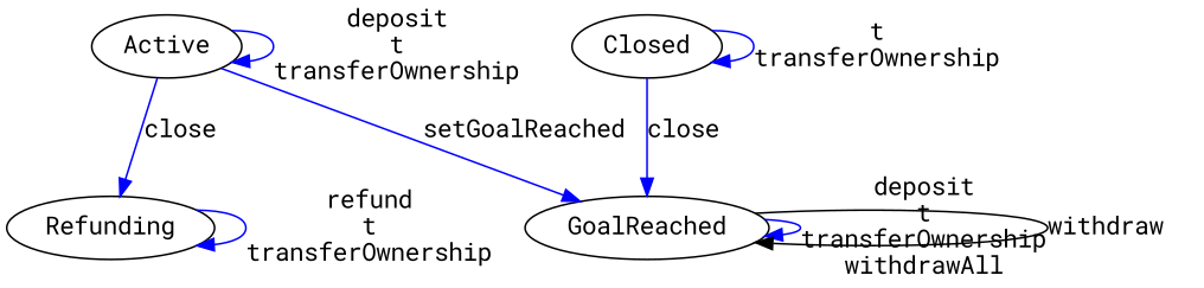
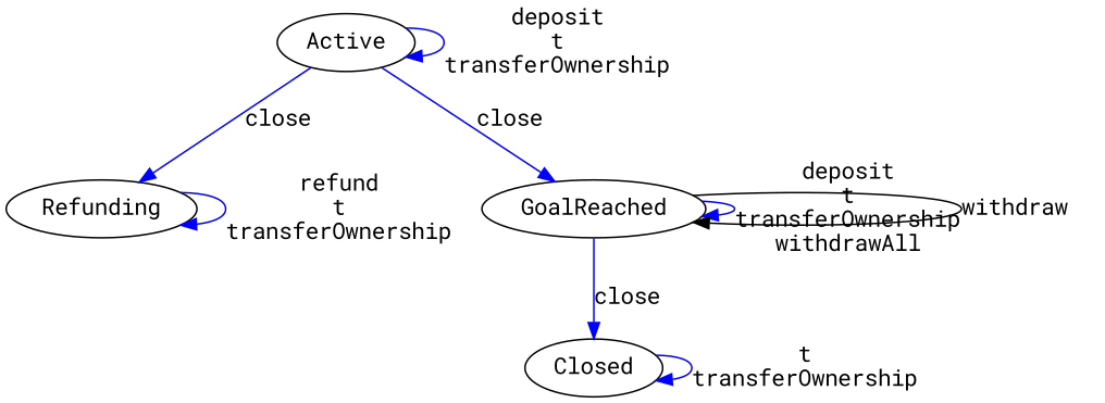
  digraph {
    fontname="Roboto Mono"
    node [fontname="Roboto Mono"]
    edge [color=blue fontname="Roboto Mono"]
    n1 [label=Active]
    n2 [label=Refunding]
    n3 [label=GoalReached]
    n4 [label=Closed]
    n1 -> n1 [label="deposit\nt\ntransferOwnership"]
    n1 -> n2 [label=close]
-   n1 -> n3 [label=setGoalReached]
+   n1 -> n3 [label=close]
    n2 -> n2 [label="refund\nt\ntransferOwnership"]
    n3 -> n3 [label="deposit\nt\ntransferOwnership\nwithdrawAll"]
    n3 -> n3 [color=black label=withdraw]
-   n4 -> n3 [label=close]
+   n3 -> n4 [label=close]
    n4 -> n4 [label="t\ntransferOwnership"]
  }
